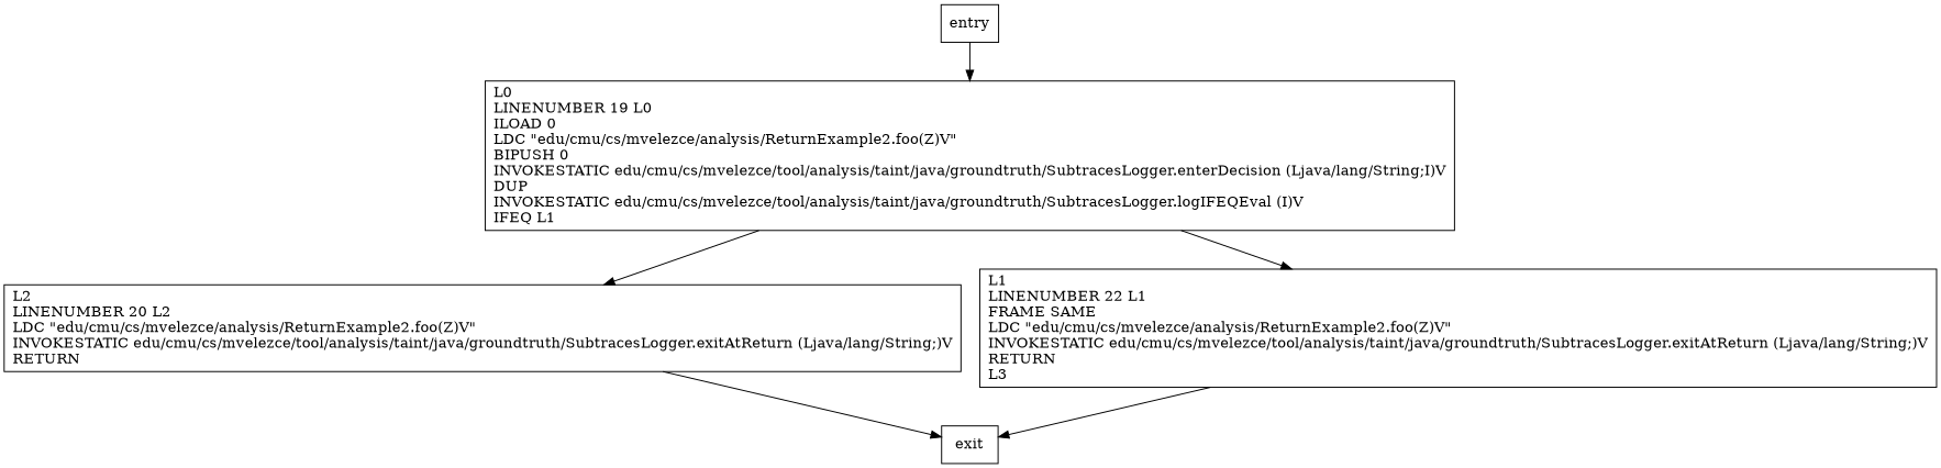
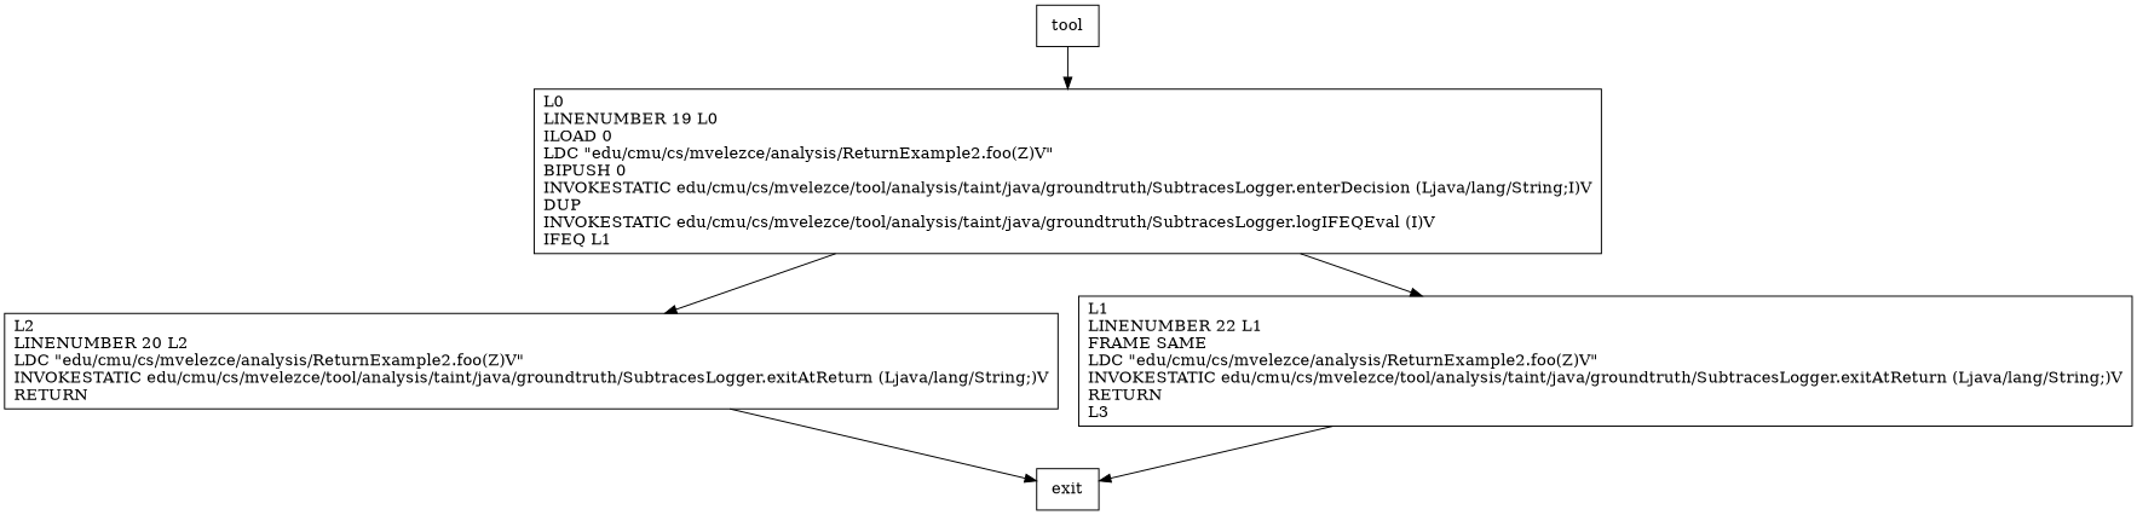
  digraph {
    node [shape=record]
    n1 [label="L0\lLINENUMBER 19 L0\lILOAD 0\lLDC \"edu/cmu/cs/mvelezce/analysis/ReturnExample2.foo(Z)V\"\lBIPUSH 0\lINVOKESTATIC edu/cmu/cs/mvelezce/tool/analysis/taint/java/groundtruth/SubtracesLogger.enterDecision (Ljava/lang/String;I)V\lDUP\lINVOKESTATIC edu/cmu/cs/mvelezce/tool/analysis/taint/java/groundtruth/SubtracesLogger.logIFEQEval (I)V\lIFEQ L1\l"]
    n2 [label="L2\lLINENUMBER 20 L2\lLDC \"edu/cmu/cs/mvelezce/analysis/ReturnExample2.foo(Z)V\"\lINVOKESTATIC edu/cmu/cs/mvelezce/tool/analysis/taint/java/groundtruth/SubtracesLogger.exitAtReturn (Ljava/lang/String;)V\lRETURN\l"]
    n3 [label="L1\lLINENUMBER 22 L1\lFRAME SAME\lLDC \"edu/cmu/cs/mvelezce/analysis/ReturnExample2.foo(Z)V\"\lINVOKESTATIC edu/cmu/cs/mvelezce/tool/analysis/taint/java/groundtruth/SubtracesLogger.exitAtReturn (Ljava/lang/String;)V\lRETURN\lL3\l"]
    exit
-   entry
+   entry [label=tool]
    n1 -> n2
    n1 -> n3
    n2 -> exit
    n3 -> exit
    entry -> n1
  }
